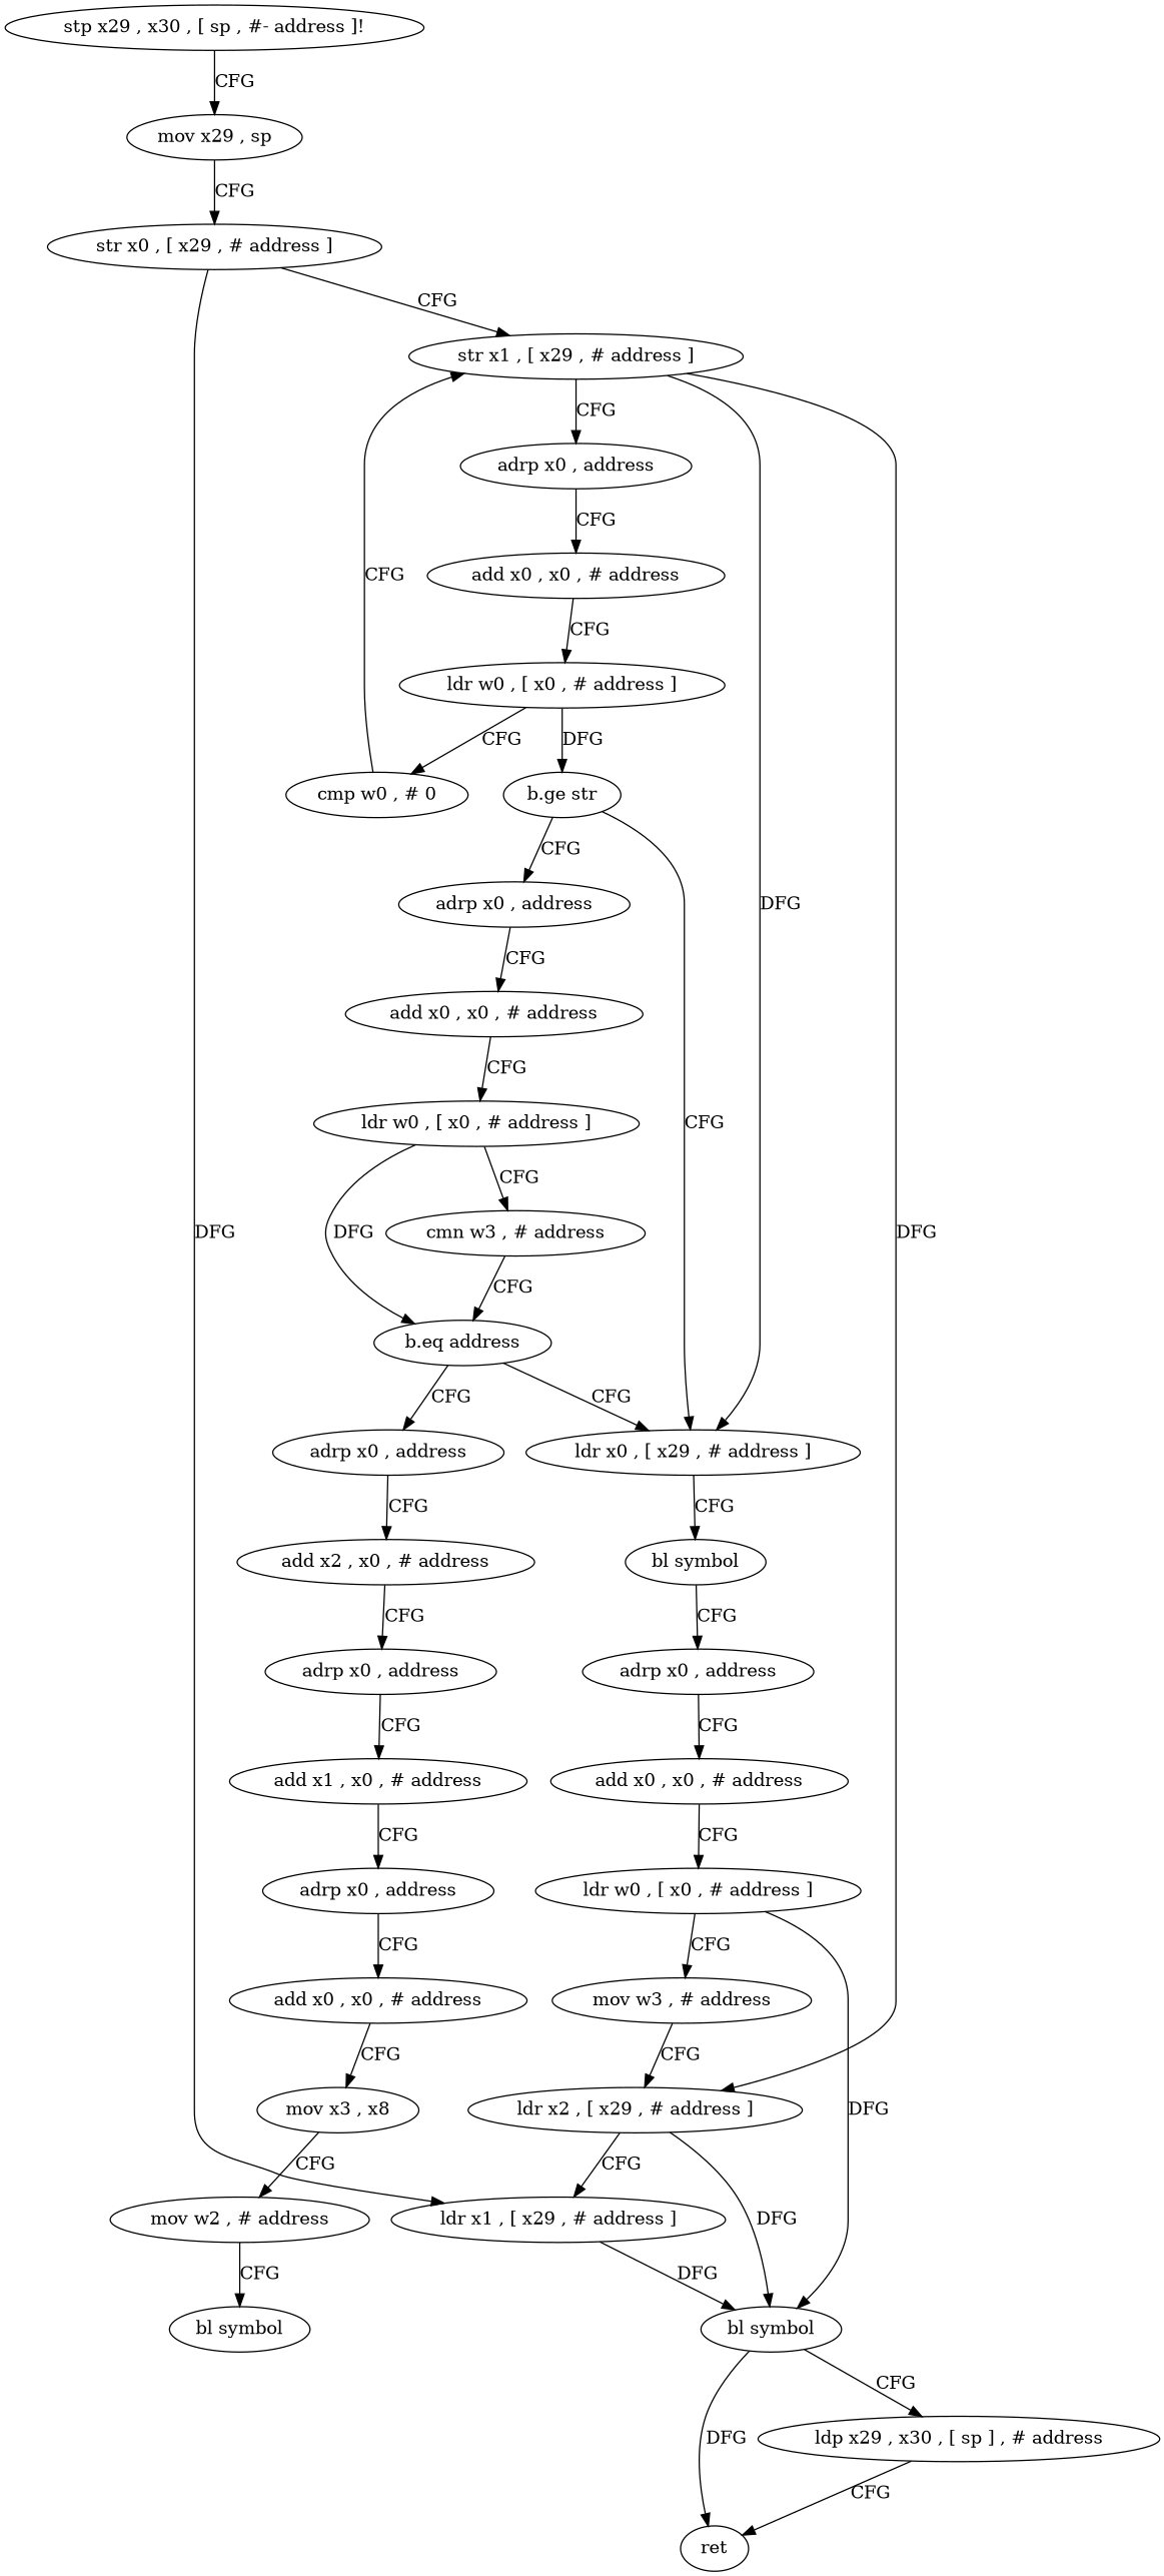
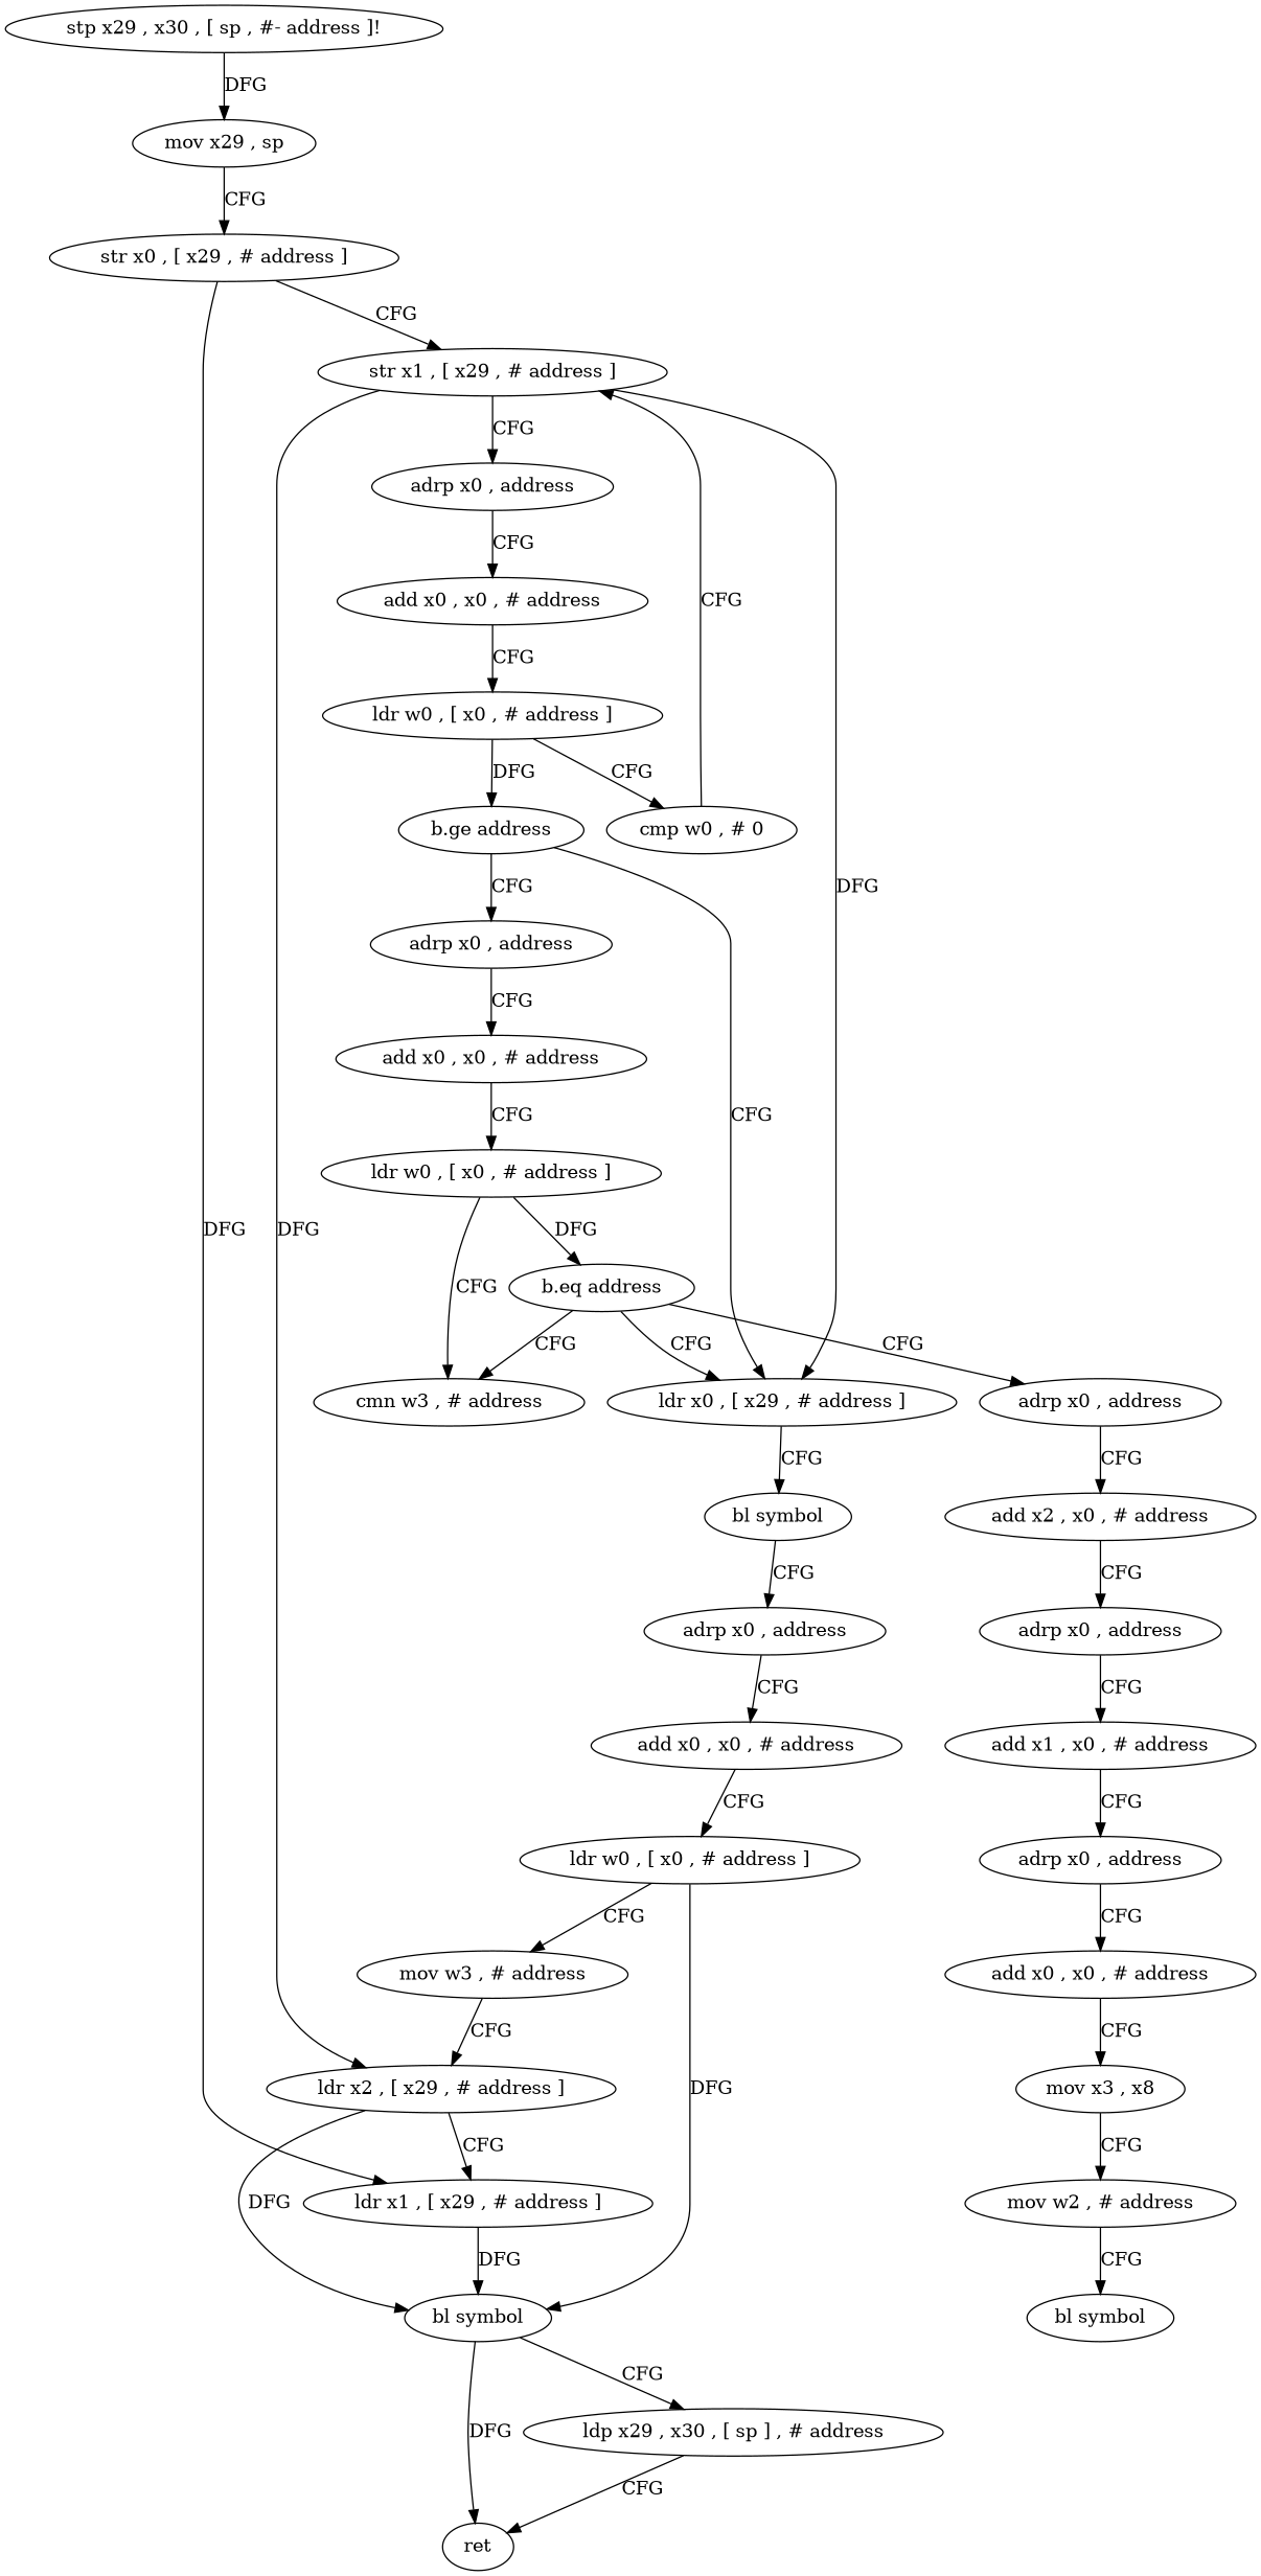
  digraph {
    fontname="DejaVu Serif"
    node [fontname="DejaVu Serif"]
    edge [fontname="DejaVu Serif"]
    n1 [label="stp x29 , x30 , [ sp , #- address ]!"]
    n2 [label="mov x29 , sp"]
    n3 [label="str x0 , [ x29 , # address ]"]
    n4 [label="str x1 , [ x29 , # address ]"]
    n5 [label="ldr x1 , [ x29 , # address ]"]
    n6 [label="adrp x0 , address"]
    n7 [label="ldr x0 , [ x29 , # address ]"]
    n8 [label="ldr x2 , [ x29 , # address ]"]
    n9 [label="bl symbol"]
    n10 [label="add x0 , x0 , # address"]
    n11 [label="bl symbol"]
    n12 [label="ldr w0 , [ x0 , # address ]"]
    n13 [label="cmp w0 , # 0"]
-   n14 [label="b.ge str"]
+   n14 [label="b.ge address"]
    n15 [label="adrp x0 , address"]
    n16 [label="add x0 , x0 , # address"]
    n17 [label="adrp x0 , address"]
    n18 [label="ldr w0 , [ x0 , # address ]"]
    n19 [label="add x0 , x0 , # address"]
    n20 [label="ldr w0 , [ x0 , # address ]"]
    n21 [label="mov w3 , # address"]
    n22 [label="ldp x29 , x30 , [ sp ] , # address"]
    n23 [label=ret]
    n24 [label="cmn w3 , # address"]
    n25 [label="b.eq address"]
    n26 [label="adrp x0 , address"]
    n27 [label="add x2 , x0 , # address"]
    n28 [label="adrp x0 , address"]
    n29 [label="add x1 , x0 , # address"]
    n30 [label="adrp x0 , address"]
    n31 [label="add x0 , x0 , # address"]
    n32 [label="mov x3 , x8"]
    n33 [label="mov w2 , # address"]
    n34 [label="bl symbol"]
-   n1 -> n2 [label=CFG]
+   n1 -> n2 [label=DFG]
    n2 -> n3 [label=CFG]
    n3 -> n4 [label=CFG]
    n3 -> n5 [label=DFG]
    n4 -> n6 [label=CFG]
    n4 -> n7 [label=DFG]
    n4 -> n8 [label=DFG]
    n5 -> n9 [label=DFG]
    n6 -> n10 [label=CFG]
    n7 -> n11 [label=CFG]
    n8 -> n5 [label=CFG]
    n8 -> n9 [label=DFG]
    n9 -> n22 [label=CFG]
    n9 -> n23 [label=DFG]
    n10 -> n12 [label=CFG]
    n11 -> n17 [label=CFG]
    n12 -> n13 [label=CFG]
    n12 -> n14 [label=DFG]
    n13 -> n4 [label=CFG]
    n14 -> n7 [label=CFG]
    n14 -> n15 [label=CFG]
    n15 -> n16 [label=CFG]
    n16 -> n18 [label=CFG]
    n17 -> n19 [label=CFG]
    n18 -> n24 [label=CFG]
    n18 -> n25 [label=DFG]
    n19 -> n20 [label=CFG]
    n20 -> n9 [label=DFG]
    n20 -> n21 [label=CFG]
    n21 -> n8 [label=CFG]
    n22 -> n23 [label=CFG]
-   n24 -> n25 [label=CFG]
+   n25 -> n24 [label=CFG]
    n25 -> n7 [label=CFG]
    n25 -> n26 [label=CFG]
    n26 -> n27 [label=CFG]
    n27 -> n28 [label=CFG]
    n28 -> n29 [label=CFG]
    n29 -> n30 [label=CFG]
    n30 -> n31 [label=CFG]
    n31 -> n32 [label=CFG]
    n32 -> n33 [label=CFG]
    n33 -> n34 [label=CFG]
  }
